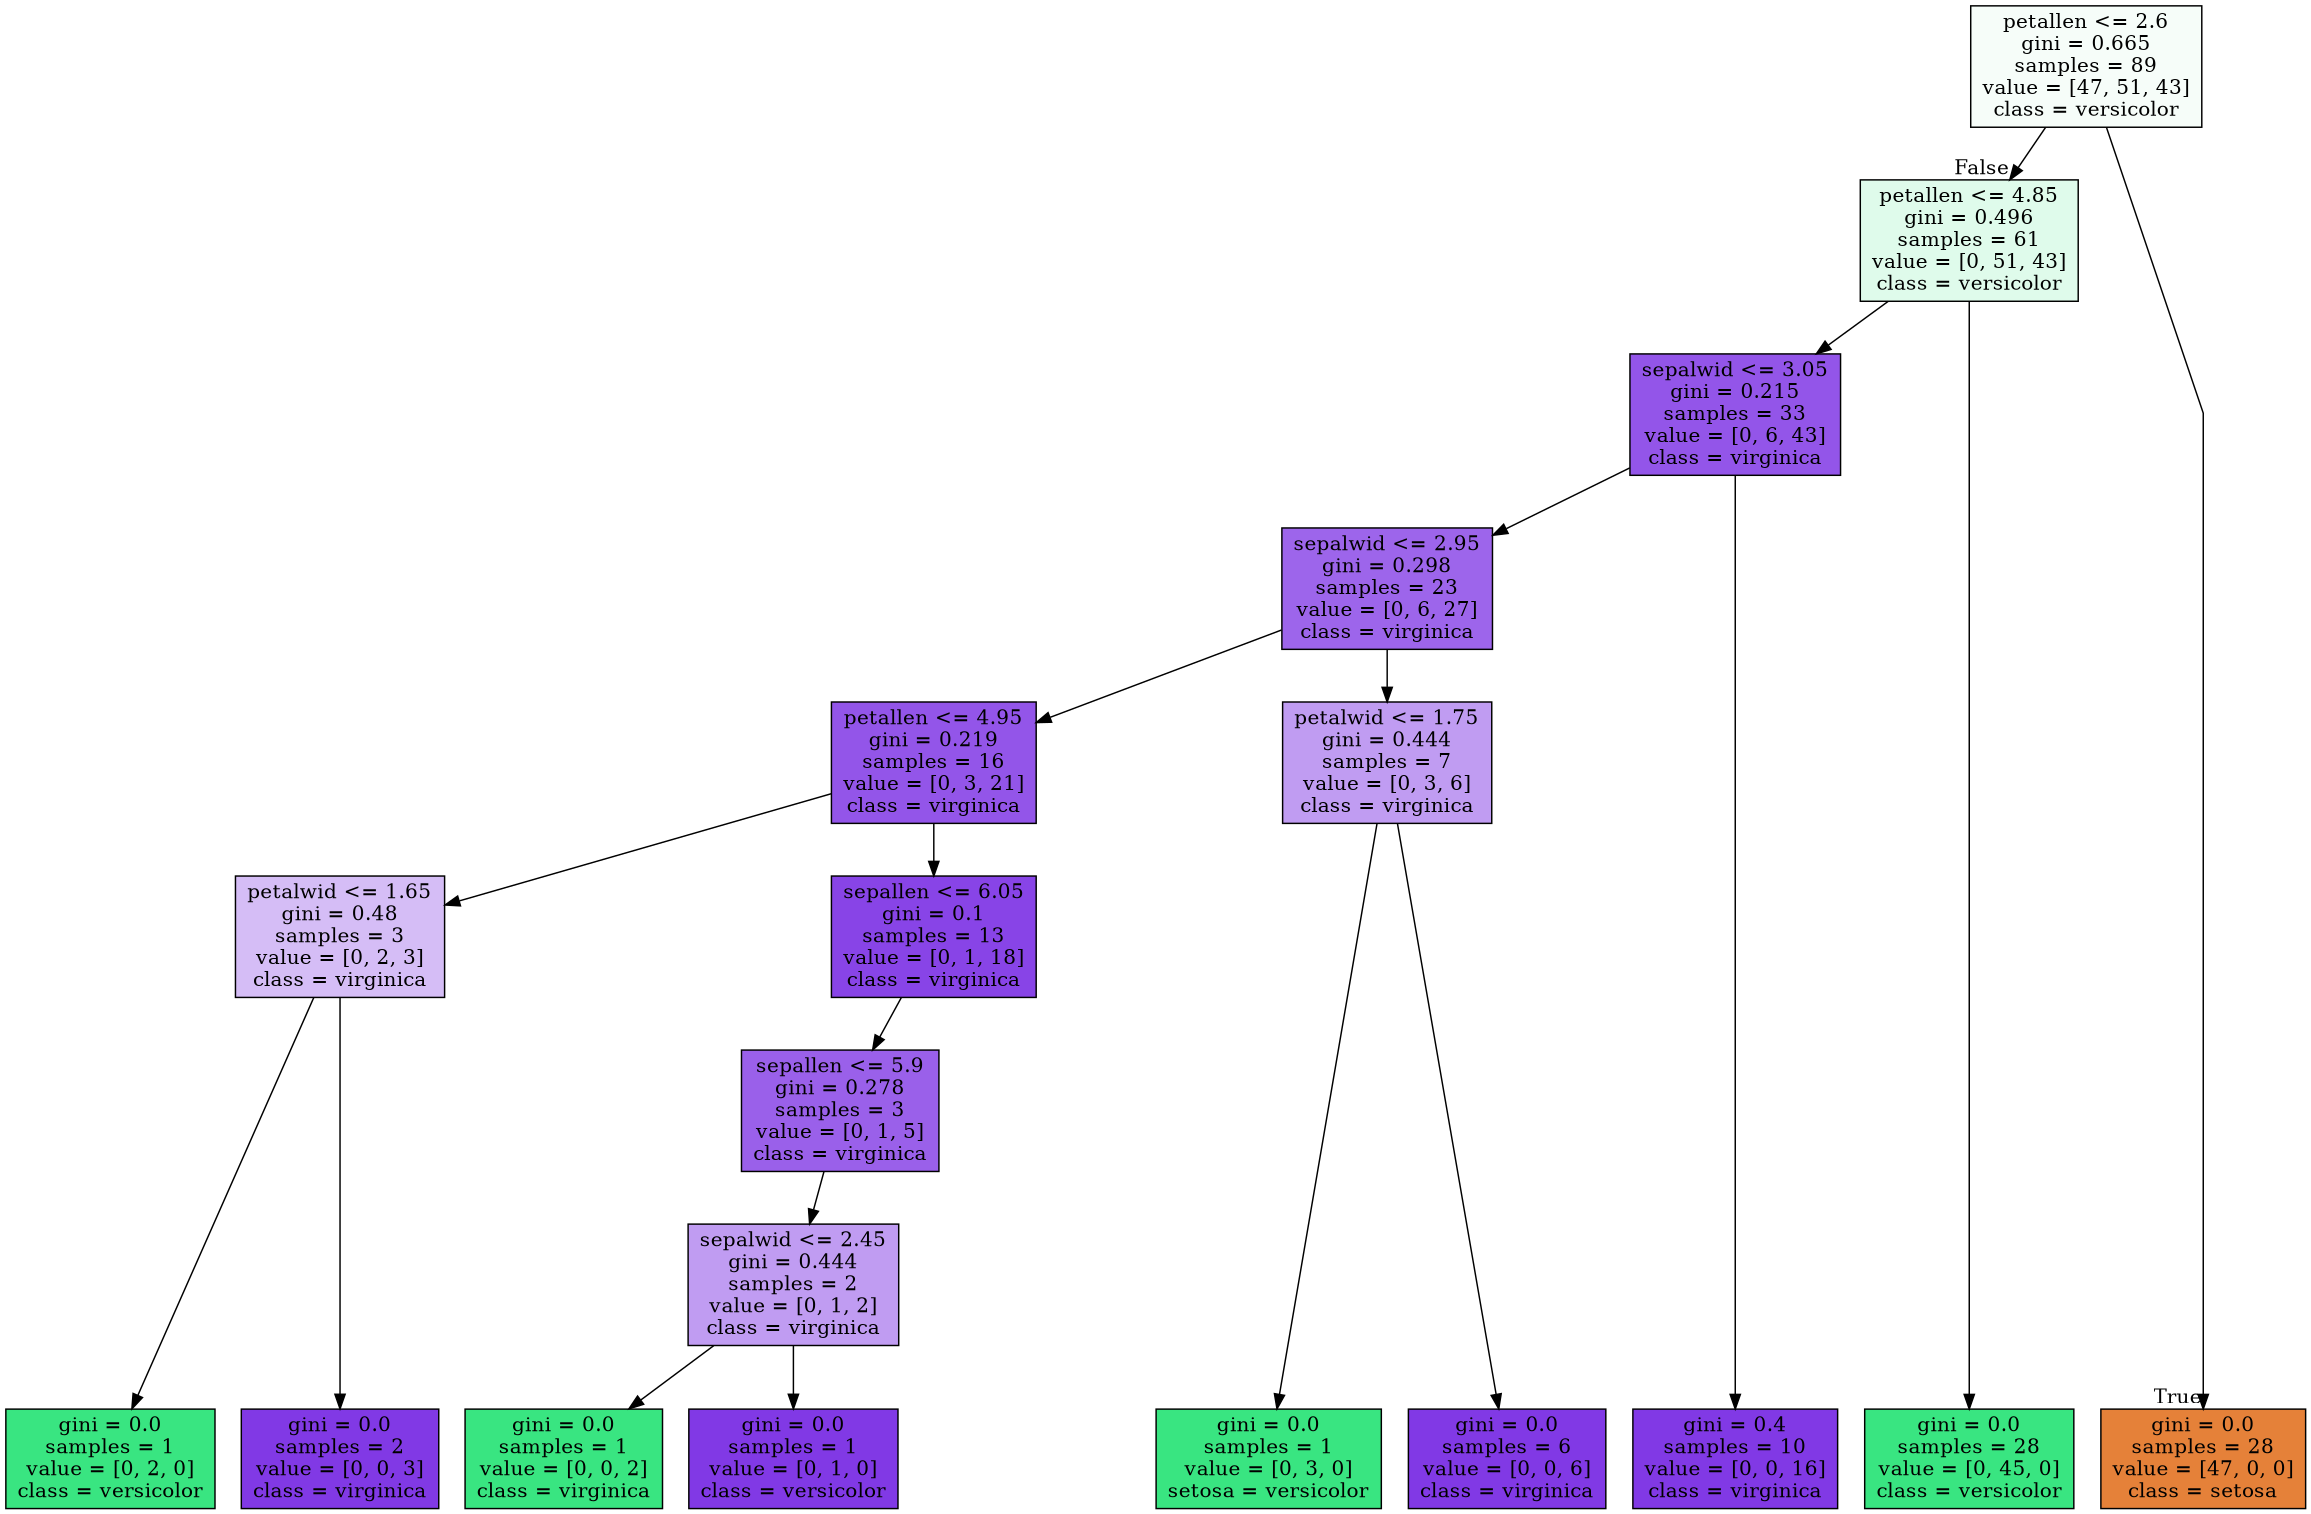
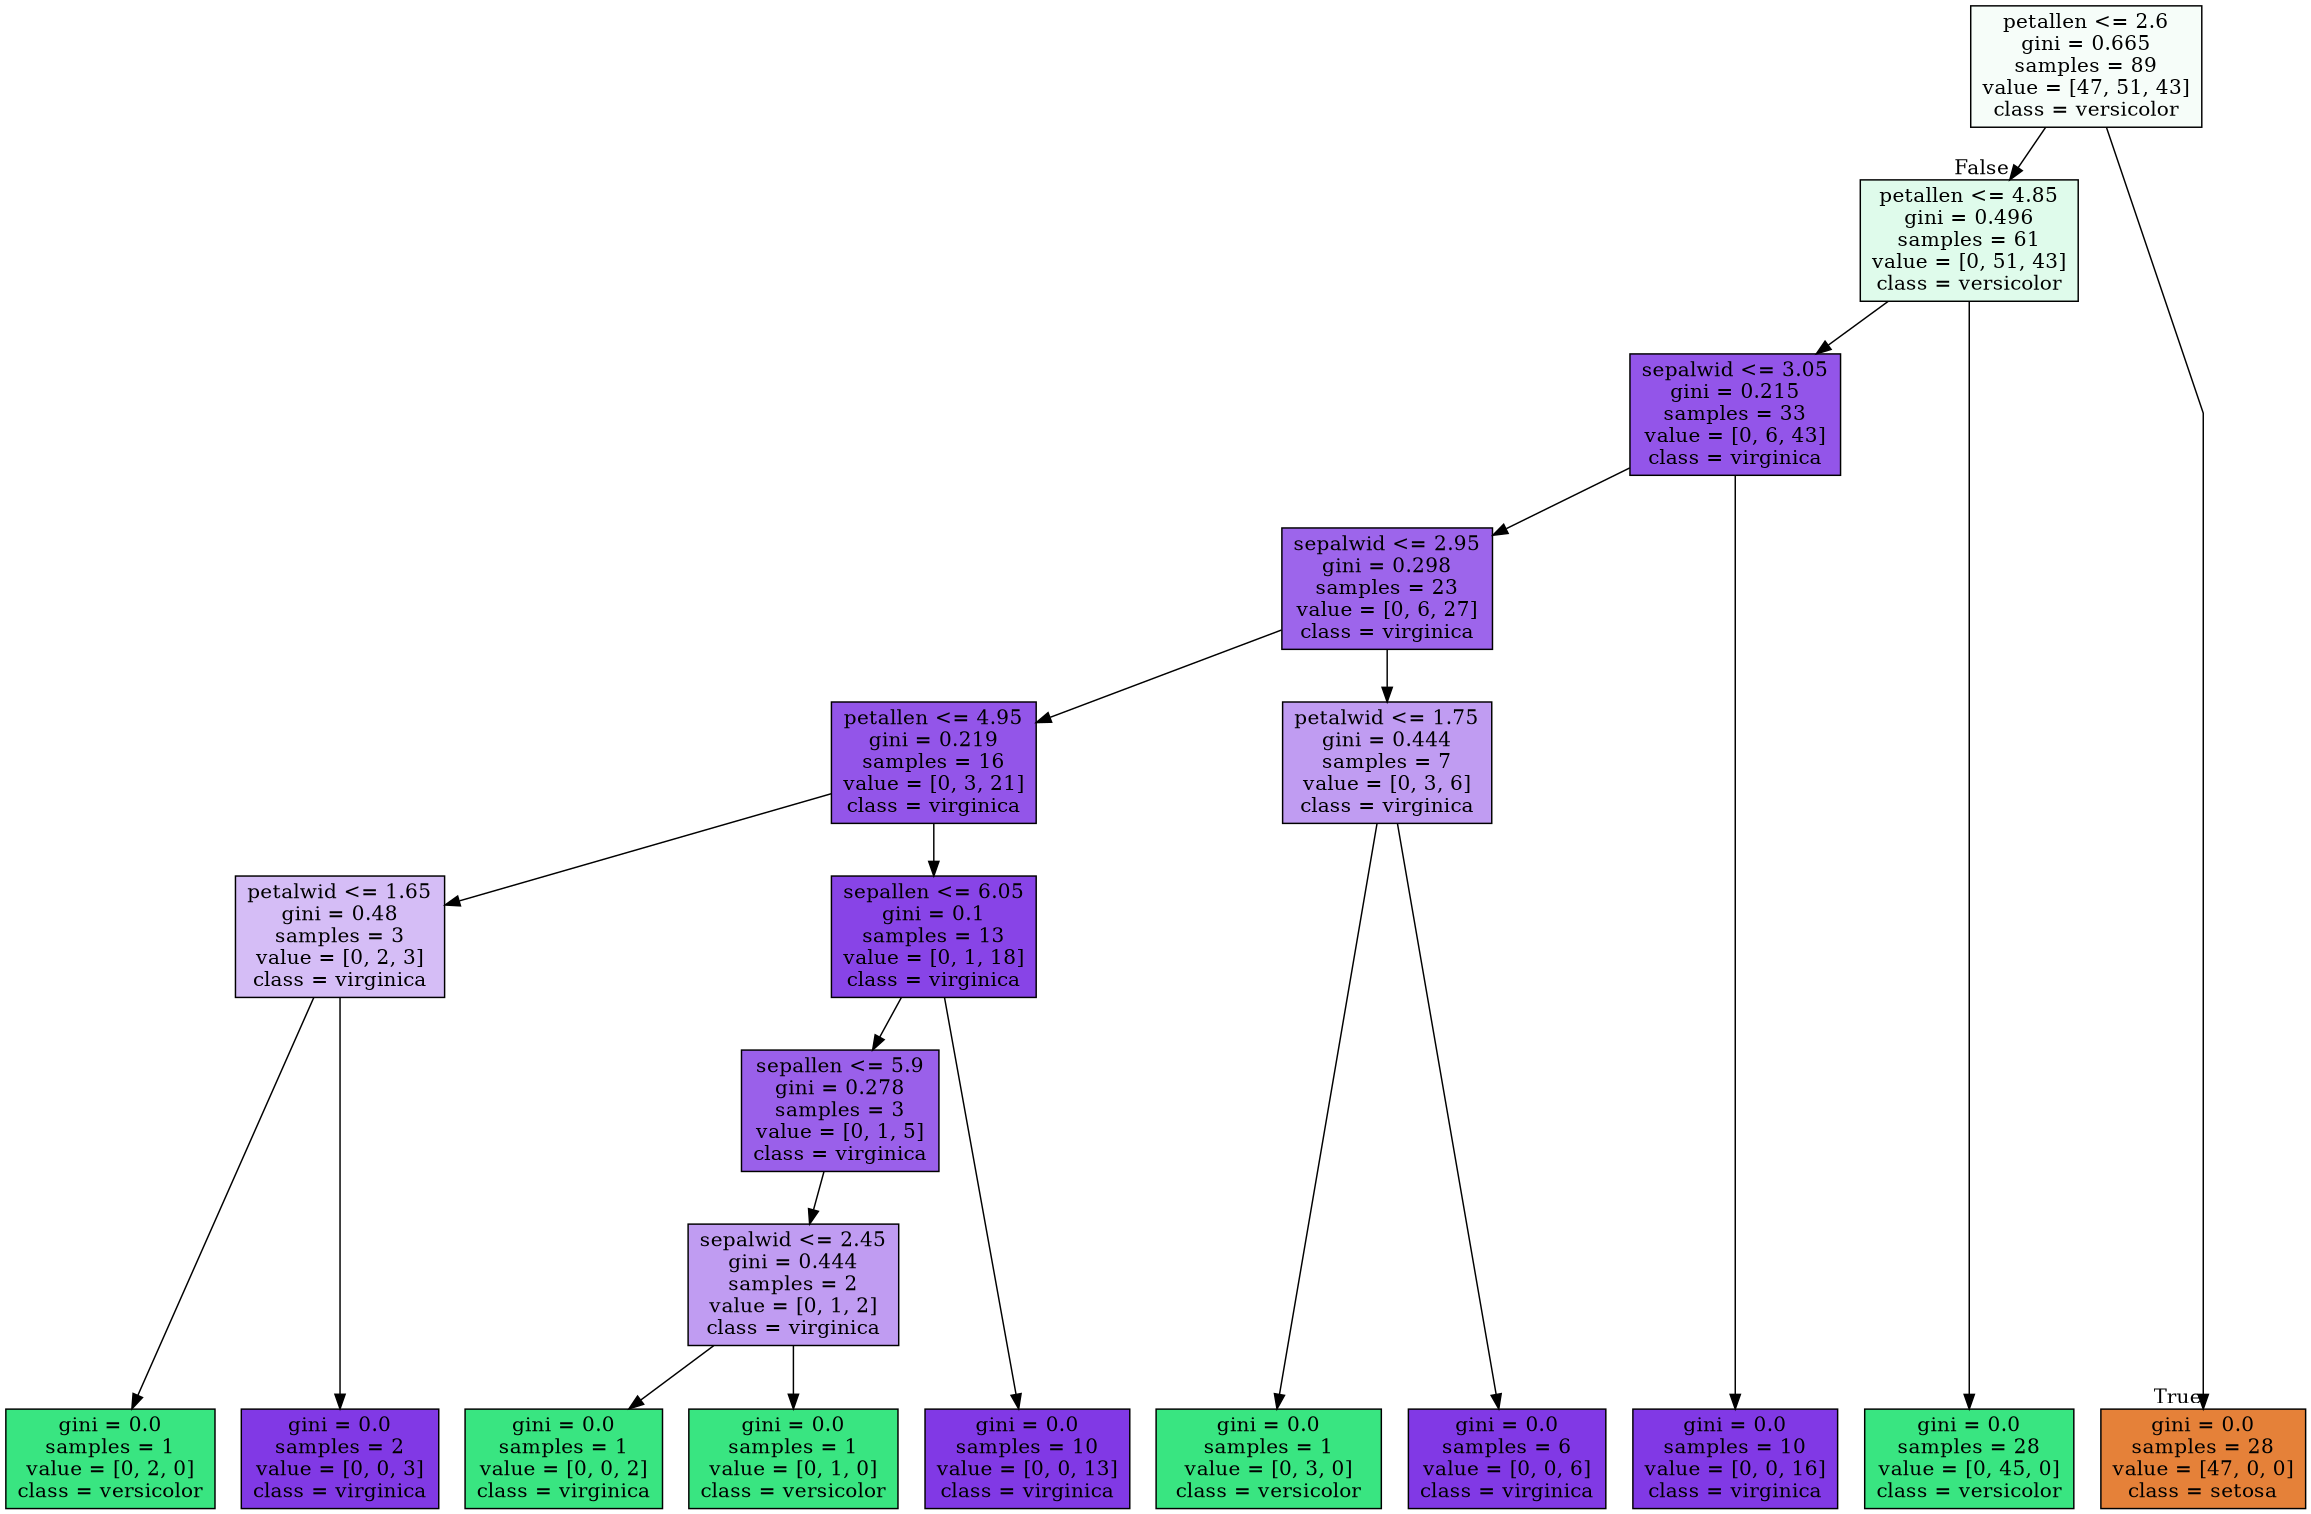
  digraph {
    ranksep=equally
    splines=polyline
    node [color=black fillcolor="#39e581ff" shape=box style=filled]
    n1 [fillcolor="#39e5810b" label="petallen <= 2.6\ngini = 0.665\nsamples = 89\nvalue = [47, 51, 43]\nclass = versicolor"]
    n2 [fillcolor="#39e58128" label="petallen <= 4.85\ngini = 0.496\nsamples = 61\nvalue = [0, 51, 43]\nclass = versicolor"]
    n3 [fillcolor="#8139e5db" label="sepalwid <= 3.05\ngini = 0.215\nsamples = 33\nvalue = [0, 6, 43]\nclass = virginica"]
    n4 [fillcolor="#8139e5c6" label="sepalwid <= 2.95\ngini = 0.298\nsamples = 23\nvalue = [0, 6, 27]\nclass = virginica"]
    n5 [fillcolor="#8139e5db" label="petallen <= 4.95\ngini = 0.219\nsamples = 16\nvalue = [0, 3, 21]\nclass = virginica"]
    n6 [fillcolor="#8139e57f" label="petalwid <= 1.75\ngini = 0.444\nsamples = 7\nvalue = [0, 3, 6]\nclass = virginica"]
    n7 [fillcolor="#8139e555" label="petalwid <= 1.65\ngini = 0.48\nsamples = 3\nvalue = [0, 2, 3]\nclass = virginica"]
    n8 [fillcolor="#8139e5f1" label="sepallen <= 6.05\ngini = 0.1\nsamples = 13\nvalue = [0, 1, 18]\nclass = virginica"]
    n9 [fillcolor="#8139e5cc" label="sepallen <= 5.9\ngini = 0.278\nsamples = 3\nvalue = [0, 1, 5]\nclass = virginica"]
    n10 [fillcolor="#8139e57f" label="sepalwid <= 2.45\ngini = 0.444\nsamples = 2\nvalue = [0, 1, 2]\nclass = virginica"]
    n11 [fillcolor="#e58139ff" label="gini = 0.0\nsamples = 28\nvalue = [47, 0, 0]\nclass = setosa"]
    n12 [label="gini = 0.0\nsamples = 28\nvalue = [0, 45, 0]\nclass = versicolor"]
    n13 [label="gini = 0.0\nsamples = 1\nvalue = [0, 2, 0]\nclass = versicolor"]
    n14 [fillcolor="#8139e5ff" label="gini = 0.0\nsamples = 2\nvalue = [0, 0, 3]\nclass = virginica"]
    n15 [label="gini = 0.0\nsamples = 1\nvalue = [0, 0, 2]\nclass = virginica"]
-   n16 [fillcolor="#8139e5ff" label="gini = 0.0\nsamples = 1\nvalue = [0, 1, 0]\nclass = versicolor"]
-   n18 [label="gini = 0.0\nsamples = 1\nvalue = [0, 3, 0]\nsetosa = versicolor"]
+   n16 [label="gini = 0.0\nsamples = 1\nvalue = [0, 1, 0]\nclass = versicolor"]
+   n17 [fillcolor="#8139e5ff" label="gini = 0.0\nsamples = 10\nvalue = [0, 0, 13]\nclass = virginica"]
+   n18 [label="gini = 0.0\nsamples = 1\nvalue = [0, 3, 0]\nclass = versicolor"]
    n19 [fillcolor="#8139e5ff" label="gini = 0.0\nsamples = 6\nvalue = [0, 0, 6]\nclass = virginica"]
-   n20 [fillcolor="#8139e5ff" label="gini = 0.4\nsamples = 10\nvalue = [0, 0, 16]\nclass = virginica"]
+   n20 [fillcolor="#8139e5ff" label="gini = 0.0\nsamples = 10\nvalue = [0, 0, 16]\nclass = virginica"]
    subgraph sub_1 {
      rank=same
      n1
    }
    subgraph sub_2 {
      rank=same
      n2
    }
    subgraph sub_3 {
      rank=same
      n3
    }
    subgraph sub_4 {
      rank=same
      n4
    }
    subgraph sub_5 {
      rank=same
      n5
      n6
    }
    subgraph sub_6 {
      rank=same
      n7
      n8
    }
    subgraph sub_7 {
      rank=same
      n9
    }
    subgraph sub_8 {
      rank=same
      n10
    }
    subgraph sub_9 {
      rank=same
      n11
      n12
      n13
      n14
      n15
      n16
+     n17
      n18
      n19
      n20
    }
    n1 -> n2 [headlabel=False labelangle=-45 labeldistance=2.5]
    n1 -> n11 [headlabel=True labelangle=45 labeldistance=2.5]
    n2 -> n3
    n2 -> n12
    n3 -> n4
    n3 -> n20
    n4 -> n5
    n4 -> n6
    n5 -> n7
    n5 -> n8
    n6 -> n18
    n6 -> n19
    n7 -> n13
    n7 -> n14
    n8 -> n9
+   n8 -> n17
    n9 -> n10
    n10 -> n15
    n10 -> n16
  }
